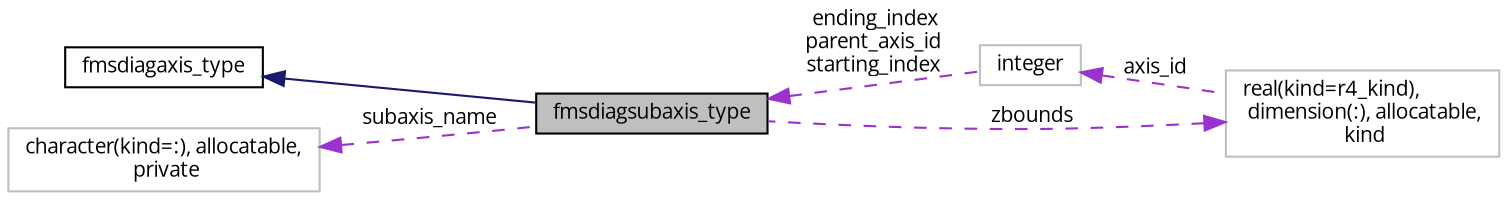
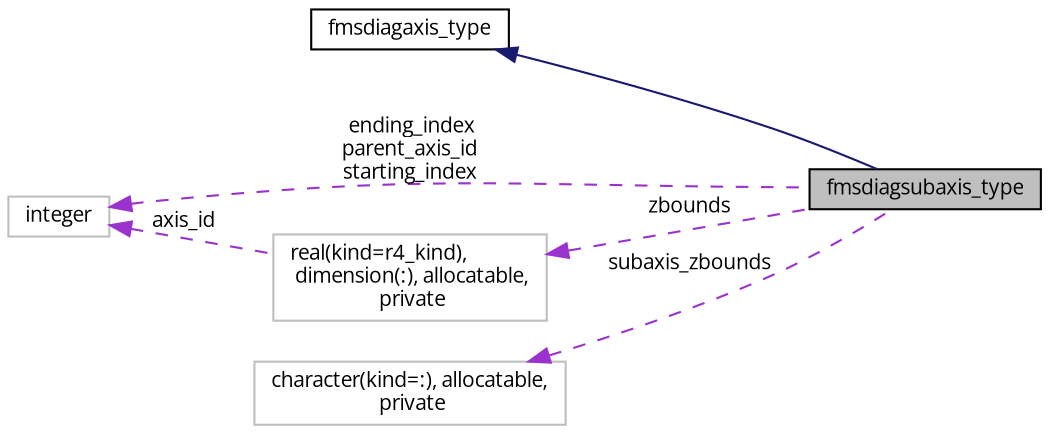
  digraph {
    fontname="Open Sans"
    rankdir=LR
    node [color=grey75 fillcolor=white fontname="Open Sans" fontsize=10 shape=record style=filled]
    edge [color=darkorchid3 dir=back fontname="Open Sans" fontsize=10 labelfontname=Helvetica labelfontsize=10 style=dashed]
    n1 [color=black fillcolor=grey75 fontcolor=black height=0.2 label=fmsdiagsubaxis_type width=0.4]
    n2 [color=black height=0.2 label=fmsdiagaxis_type width=0.4]
    n3 [height=0.2 label=integer width=0.4]
-   n4 [height=0.2 label="real(kind=r4_kind),\l dimension(:), allocatable,\l kind" width=0.4]
+   n4 [height=0.2 label="real(kind=r4_kind),\l dimension(:), allocatable,\l private" width=0.4]
    n5 [height=0.2 label="character(kind=:), allocatable,\l private" width=0.4]
    n2 -> n1 [color=midnightblue style=solid]
-   n1 -> n3 [label=" ending_index\nparent_axis_id\nstarting_index"]
+   n3 -> n1 [label=" ending_index\nparent_axis_id\nstarting_index"]
    n3 -> n4 [label=" axis_id"]
    n4 -> n1 [label=" zbounds"]
-   n5 -> n1 [label=" subaxis_name"]
+   n5 -> n1 [label=" subaxis_zbounds"]
  }
